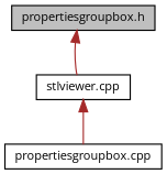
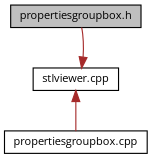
  digraph {
    fontname="Open Sans"
    node [color=black fillcolor=white fontname="Open Sans" fontsize=10 shape=record style=filled]
    edge [color=brown dir=back fontname="Open Sans" fontsize=10 labelfontname=Helvetica labelfontsize=10 style=solid]
    n1 [fillcolor=grey75 fontcolor=black height=0.2 label="propertiesgroupbox.h" width=0.4]
    n2 [height=0.2 label="stlviewer.cpp" width=0.4]
    n3 [height=0.2 label="propertiesgroupbox.cpp" width=0.4]
-   n1 -> n2
+   n2 -> n1
    n2 -> n3
  }
